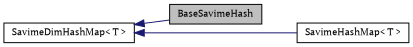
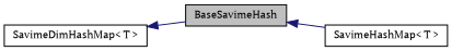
  digraph {
    fontname="PT Serif"
    rankdir=LR
    node [color=black fillcolor=white fontname="PT Serif" fontsize=10 shape=record style=filled]
    edge [color=midnightblue dir=back fontname="PT Serif" fontsize=10 labelfontname=Helvetica labelfontsize=10 style=solid]
    n1 [fillcolor=grey75 fontcolor=black height=0.2 label=BaseSavimeHash width=0.4]
    n2 [height=0.2 label="SavimeHashMap\< T \>" width=0.4]
    n3 [height=0.2 label="SavimeDimHashMap\< T \>" width=0.4]
-   n3 -> n2
+   n1 -> n2
    n3 -> n1
  }
